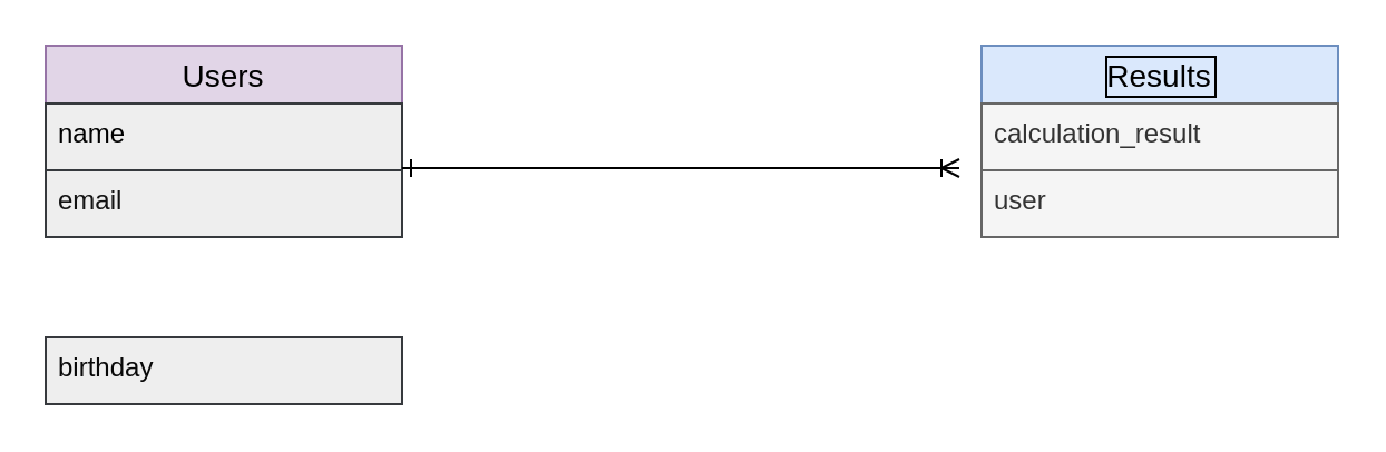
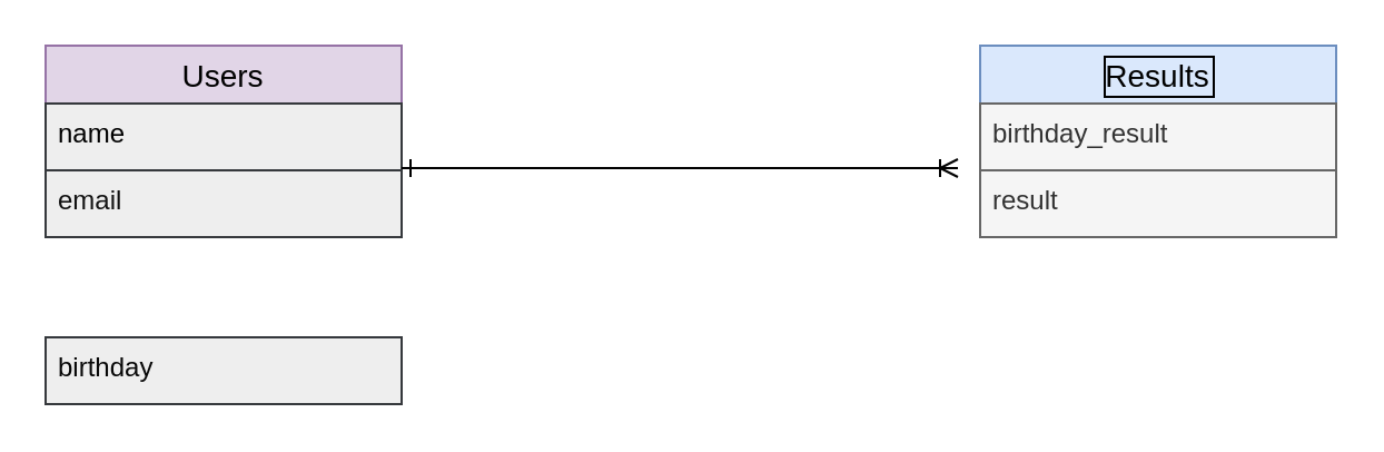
  <mxCell id="0" />
  <mxCell id="1" parent="0" />
  <mxCell id="2" value="Users" style="swimlane;fontStyle=0;childLayout=stackLayout;horizontal=1;startSize=26;horizontalStack=0;resizeParent=1;resizeParentMax=0;resizeLast=0;collapsible=1;marginBottom=0;align=center;fontSize=14;fillColor=#e1d5e7;strokeColor=#9673a6;fontColor=#000000;" vertex="1" parent="1"><mxGeometry x="20" y="20" width="160" height="56" as="geometry" /></mxCell>
  <mxCell id="3" value="name" style="text;strokeColor=#36393d;fillColor=#eeeeee;spacingLeft=4;spacingRight=4;overflow=hidden;rotatable=0;points=[[0,0.5],[1,0.5]];portConstraint=eastwest;fontSize=12;fontColor=#000000;" vertex="1" parent="2"><mxGeometry y="26" width="160" height="30" as="geometry" /></mxCell>
  <mxCell id="4" value="birthday" style="text;strokeColor=#36393d;fillColor=#eeeeee;spacingLeft=4;spacingRight=4;overflow=hidden;rotatable=0;points=[[0,0.5],[1,0.5]];portConstraint=eastwest;fontSize=12;fontColor=#080808;" vertex="1" parent="1"><mxGeometry x="20" y="151" width="160" height="30" as="geometry" /></mxCell>
  <mxCell id="5" value="Results" style="swimlane;fontStyle=0;childLayout=stackLayout;horizontal=1;startSize=26;horizontalStack=0;resizeParent=1;resizeParentMax=0;resizeLast=0;collapsible=1;marginBottom=0;align=center;fontSize=14;fillColor=#dae8fc;strokeColor=#6c8ebf;fontColor=#000000;labelBorderColor=default;" vertex="1" parent="1"><mxGeometry x="440" y="20" width="160" height="86" as="geometry" /></mxCell>
- <mxCell id="6" value="calculation_result" style="text;strokeColor=#666666;fillColor=#f5f5f5;spacingLeft=4;spacingRight=4;overflow=hidden;rotatable=0;points=[[0,0.5],[1,0.5]];portConstraint=eastwest;fontSize=12;fontColor=#333333;" vertex="1" parent="5"><mxGeometry y="26" width="160" height="30" as="geometry" /></mxCell>
- <mxCell id="7" value="user" style="text;strokeColor=#666666;fillColor=#f5f5f5;spacingLeft=4;spacingRight=4;overflow=hidden;rotatable=0;points=[[0,0.5],[1,0.5]];portConstraint=eastwest;fontSize=12;fontColor=#333333;" vertex="1" parent="5"><mxGeometry y="56" width="160" height="30" as="geometry" /></mxCell>
+ <mxCell id="6" value="birthday_result" style="text;strokeColor=#666666;fillColor=#f5f5f5;spacingLeft=4;spacingRight=4;overflow=hidden;rotatable=0;points=[[0,0.5],[1,0.5]];portConstraint=eastwest;fontSize=12;fontColor=#333333;" vertex="1" parent="5"><mxGeometry y="26" width="160" height="30" as="geometry" /></mxCell>
+ <mxCell id="7" value="result" style="text;strokeColor=#666666;fillColor=#f5f5f5;spacingLeft=4;spacingRight=4;overflow=hidden;rotatable=0;points=[[0,0.5],[1,0.5]];portConstraint=eastwest;fontSize=12;fontColor=#333333;" vertex="1" parent="5"><mxGeometry y="56" width="160" height="30" as="geometry" /></mxCell>
  <mxCell id="8" style="edgeStyle=none;html=1;exitX=1;exitY=0.5;exitDx=0;exitDy=0;entryX=0;entryY=0.5;entryDx=0;entryDy=0;startArrow=ERone;startFill=0;endArrow=ERoneToMany;endFill=0;fontColor=#000000;strokeColor=#000000;" edge="1" parent="1"><mxGeometry relative="1" as="geometry"><mxPoint x="180" y="75" as="sourcePoint" /><mxPoint x="430" y="75" as="targetPoint" /></mxGeometry></mxCell>
  <mxCell id="9" value="email" style="text;strokeColor=#36393d;fillColor=#eeeeee;spacingLeft=4;spacingRight=4;overflow=hidden;rotatable=0;points=[[0,0.5],[1,0.5]];portConstraint=eastwest;fontSize=12;fontColor=#121212;" vertex="1" parent="1"><mxGeometry x="20" y="76" width="160" height="30" as="geometry" /></mxCell>
